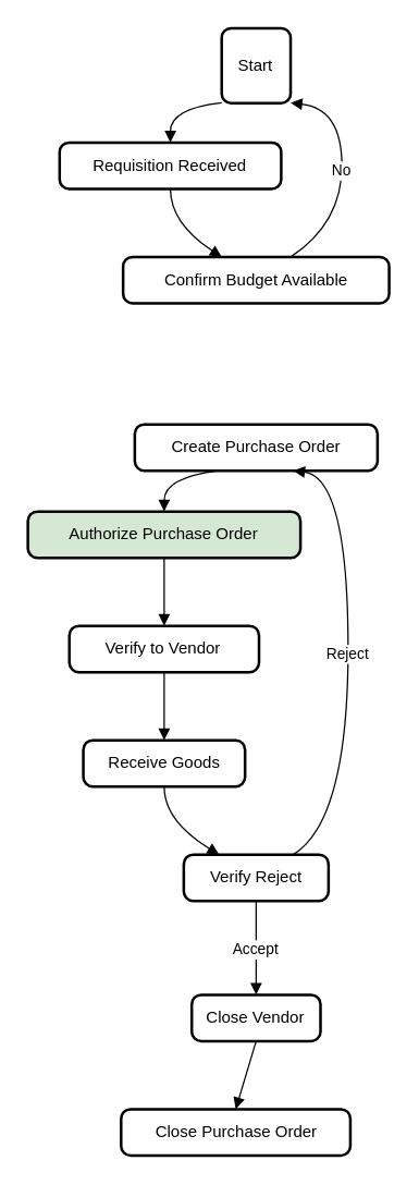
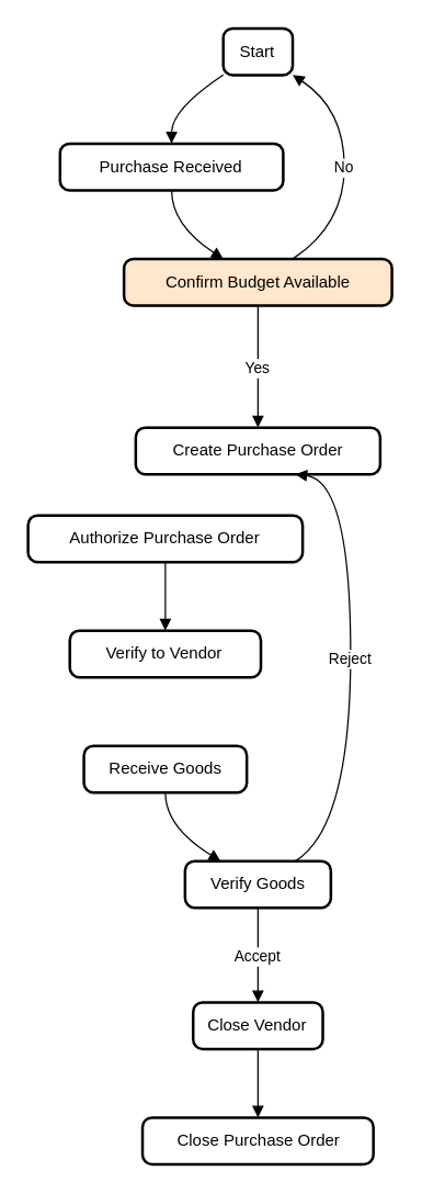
  <mxCell id="0" />
  <mxCell id="1" parent="0" />
- <mxCell id="2" value="Start" style="rounded=1;absoluteArcSize=1;arcSize=14;whiteSpace=wrap;strokeWidth=2;" vertex="1" parent="1"><mxGeometry x="162.461" y="20" width="50.664" height="55" as="geometry" /></mxCell>
- <mxCell id="3" value="Requisition Received" style="rounded=1;absoluteArcSize=1;arcSize=14;whiteSpace=wrap;strokeWidth=2;" vertex="1" parent="1"><mxGeometry x="43.34" y="104" width="162.867" height="34" as="geometry" /></mxCell>
- <mxCell id="4" value="Confirm Budget Available" style="rounded=1;absoluteArcSize=1;arcSize=14;whiteSpace=wrap;strokeWidth=2;" vertex="1" parent="1"><mxGeometry x="90.012" y="188" width="195.562" height="34" as="geometry" /></mxCell>
+ <mxCell id="2" value="Start" style="rounded=1;absoluteArcSize=1;arcSize=14;whiteSpace=wrap;strokeWidth=2;" vertex="1" parent="1"><mxGeometry x="162.461" width="50.664" height="34" as="geometry" y="20" /></mxCell>
+ <mxCell id="3" value="Purchase Received" style="rounded=1;absoluteArcSize=1;arcSize=14;whiteSpace=wrap;strokeWidth=2;" vertex="1" parent="1"><mxGeometry x="43.34" y="104" width="162.867" height="34" as="geometry" /></mxCell>
+ <mxCell id="4" value="Confirm Budget Available" style="rounded=1;absoluteArcSize=1;arcSize=14;whiteSpace=wrap;strokeWidth=2;fillColor=#ffe6cc;" vertex="1" parent="1"><mxGeometry x="90.012" y="188" width="195.562" height="34" as="geometry" /></mxCell>
  <mxCell id="5" value="Create Purchase Order" style="rounded=1;absoluteArcSize=1;arcSize=14;whiteSpace=wrap;strokeWidth=2;" vertex="1" parent="1"><mxGeometry x="98.578" y="311" width="178.43" height="34" as="geometry" /></mxCell>
- <mxCell id="6" value="Authorize Purchase Order" style="rounded=1;absoluteArcSize=1;arcSize=14;whiteSpace=wrap;strokeWidth=2;fillColor=#d5e8d4;" vertex="1" parent="1"><mxGeometry y="375" width="200.391" height="34" as="geometry" x="20" /></mxCell>
+ <mxCell id="6" value="Authorize Purchase Order" style="rounded=1;absoluteArcSize=1;arcSize=14;whiteSpace=wrap;strokeWidth=2;" vertex="1" parent="1"><mxGeometry y="375" width="200.391" height="34" as="geometry" x="20" /></mxCell>
  <mxCell id="7" value="Verify to Vendor" style="rounded=1;absoluteArcSize=1;arcSize=14;whiteSpace=wrap;strokeWidth=2;" vertex="1" parent="1"><mxGeometry x="50.473" y="459" width="139.445" height="34" as="geometry" /></mxCell>
  <mxCell id="8" value="Receive Goods" style="rounded=1;absoluteArcSize=1;arcSize=14;whiteSpace=wrap;strokeWidth=2;" vertex="1" parent="1"><mxGeometry x="60.75" y="543" width="118.891" height="34" as="geometry" /></mxCell>
- <mxCell id="9" value="Verify Reject" style="rounded=1;absoluteArcSize=1;arcSize=14;whiteSpace=wrap;strokeWidth=2;" vertex="1" parent="1"><mxGeometry x="134.59" y="627" width="106.406" height="34" as="geometry" /></mxCell>
+ <mxCell id="9" value="Verify Goods" style="rounded=1;absoluteArcSize=1;arcSize=14;whiteSpace=wrap;strokeWidth=2;" vertex="1" parent="1"><mxGeometry x="134.59" y="627" width="106.406" height="34" as="geometry" /></mxCell>
  <mxCell id="10" value="Close Vendor" style="rounded=1;absoluteArcSize=1;arcSize=14;whiteSpace=wrap;strokeWidth=2;" vertex="1" parent="1"><mxGeometry x="140.48" y="730" width="94.625" height="34" as="geometry" /></mxCell>
- <mxCell id="11" value="Close Purchase Order" style="rounded=1;absoluteArcSize=1;arcSize=14;whiteSpace=wrap;strokeWidth=2;" vertex="1" parent="1"><mxGeometry x="88.535" y="814" width="168.516" height="34" as="geometry" /></mxCell>
+ <mxCell id="11" value="Close Purchase Order" style="rounded=1;absoluteArcSize=1;arcSize=14;whiteSpace=wrap;strokeWidth=2;" vertex="1" parent="1"><mxGeometry x="103.535" y="814" width="168.516" height="34" as="geometry" /></mxCell>
  <mxCell id="12" value="" style="curved=1;startArrow=none;endArrow=block;exitX=0;exitY=0.997;entryX=0.5;entryY=0;" edge="1" parent="1" source="2" target="3"><mxGeometry relative="1" as="geometry"><Array as="points"><mxPoint x="124.773" y="79" /></Array></mxGeometry></mxCell>
  <mxCell id="13" value="" style="curved=1;startArrow=none;endArrow=block;exitX=0.5;exitY=1;entryX=0.37;entryY=0;" edge="1" parent="1" source="3" target="4"><mxGeometry relative="1" as="geometry"><Array as="points"><mxPoint x="124.773" y="163" /></Array></mxGeometry></mxCell>
- <mxCell id="15" value="" style="curved=1;startArrow=none;endArrow=block;exitX=0.347;exitY=1;entryX=0.5;entryY=0;" edge="1" parent="1" source="5" target="6"><mxGeometry relative="1" as="geometry"><Array as="points"><mxPoint x="120.195" y="350" /></Array></mxGeometry></mxCell>
+ <mxCell id="14" value="Yes" style="curved=1;startArrow=none;endArrow=block;exitX=0.5;exitY=1;entryX=0.5;entryY=0;" edge="1" parent="1" source="4" target="5"><mxGeometry relative="1" as="geometry"><Array as="points" /></mxGeometry></mxCell>
  <mxCell id="16" value="" style="curved=1;startArrow=none;endArrow=block;exitX=0.5;exitY=1;entryX=0.5;entryY=0;" edge="1" parent="1" source="6" target="7"><mxGeometry relative="1" as="geometry"><Array as="points" /></mxGeometry></mxCell>
- <mxCell id="17" value="" style="curved=1;startArrow=none;endArrow=block;exitX=0.5;exitY=1;entryX=0.5;entryY=0;" edge="1" parent="1" source="7" target="8"><mxGeometry relative="1" as="geometry"><Array as="points" /></mxGeometry></mxCell>
  <mxCell id="18" value="" style="curved=1;startArrow=none;endArrow=block;exitX=0.5;exitY=1;entryX=0.243;entryY=0;" edge="1" parent="1" source="8" target="9"><mxGeometry relative="1" as="geometry"><Array as="points"><mxPoint x="120.195" y="602" /></Array></mxGeometry></mxCell>
  <mxCell id="19" value="Accept" style="curved=1;startArrow=none;endArrow=block;exitX=0.5;exitY=1;entryX=0.5;entryY=0;" edge="1" parent="1" source="9" target="10"><mxGeometry relative="1" as="geometry"><Array as="points" /></mxGeometry></mxCell>
  <mxCell id="20" value="" style="curved=1;startArrow=none;endArrow=block;exitX=0.5;exitY=1;entryX=0.5;entryY=0;" edge="1" parent="1" source="10" target="11"><mxGeometry relative="1" as="geometry"><Array as="points" /></mxGeometry></mxCell>
  <mxCell id="21" value="Reject" style="curved=1;startArrow=none;endArrow=block;exitX=0.757;exitY=0;entryX=0.653;entryY=1;" edge="1" parent="1" source="9" target="5"><mxGeometry relative="1" as="geometry"><Array as="points"><mxPoint x="255.391" y="602" /><mxPoint x="255.391" y="350" /></Array></mxGeometry></mxCell>
  <mxCell id="22" value="No" style="curved=1;startArrow=none;endArrow=block;exitX=0.63;exitY=0;entryX=1;entryY=0.997;" edge="1" parent="1" source="4" target="2"><mxGeometry relative="1" as="geometry"><Array as="points"><mxPoint x="250.812" y="163" /><mxPoint x="250.812" y="79" /></Array></mxGeometry></mxCell>
